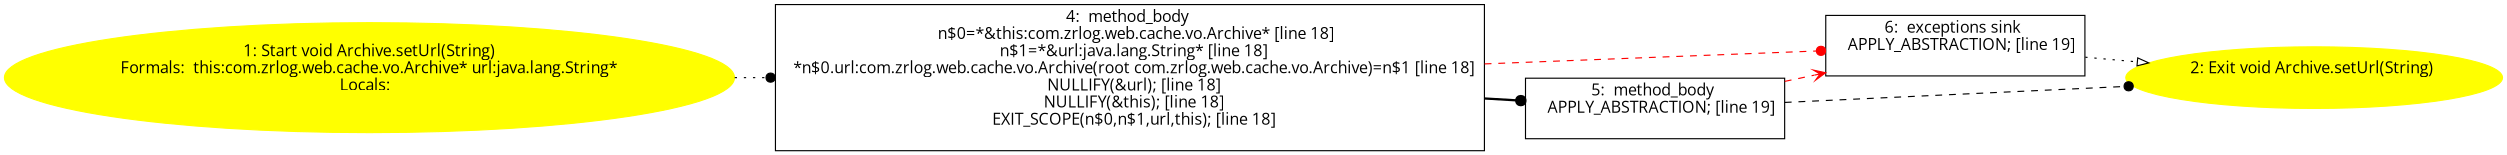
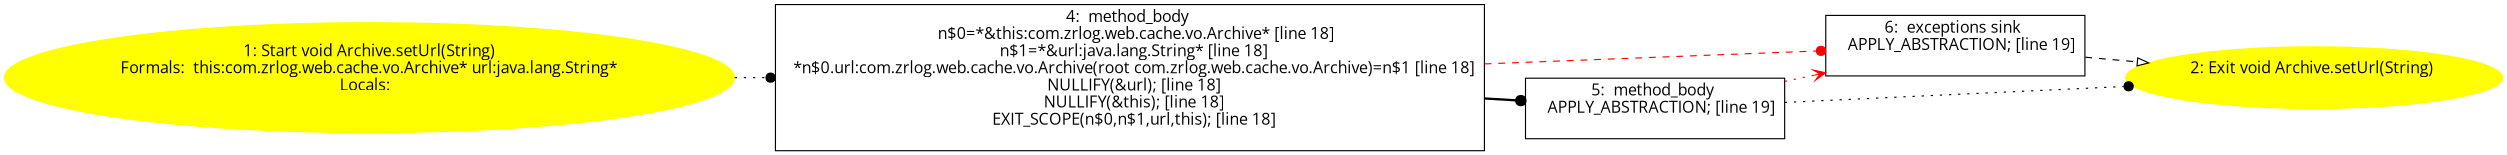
  digraph {
    fontname="Open Sans"
    rankdir=LR
    node [fontname="Open Sans" shape=box]
    edge [arrowhead=dot fontname="Open Sans" style=dashed]
    n1 [color=yellow label="1: Start void Archive.setUrl(String)\nFormals:  this:com.zrlog.web.cache.vo.Archive* url:java.lang.String*\nLocals:  \n  " style=filled shape=""]
    n2 [label="4:  method_body \n   n$0=*&this:com.zrlog.web.cache.vo.Archive* [line 18]\n  n$1=*&url:java.lang.String* [line 18]\n  *n$0.url:com.zrlog.web.cache.vo.Archive(root com.zrlog.web.cache.vo.Archive)=n$1 [line 18]\n  NULLIFY(&url); [line 18]\n  NULLIFY(&this); [line 18]\n  EXIT_SCOPE(n$0,n$1,url,this); [line 18]\n "]
    n3 [label="6:  exceptions sink \n   APPLY_ABSTRACTION; [line 19]\n "]
    n4 [label="5:  method_body \n   APPLY_ABSTRACTION; [line 19]\n "]
    n5 [color=yellow label="2: Exit void Archive.setUrl(String) \n  " style=filled shape=""]
    n1 -> n2 [style=dotted]
    n2 -> n3 [color=red]
    n2 -> n4 [style=bold]
-   n3 -> n5 [arrowhead=onormal style=dotted]
-   n4 -> n3 [arrowhead=vee color=red]
-   n4 -> n5
+   n3 -> n5 [arrowhead=onormal]
+   n4 -> n3 [arrowhead=vee color=red style=dotted]
+   n4 -> n5 [style=dotted]
  }
